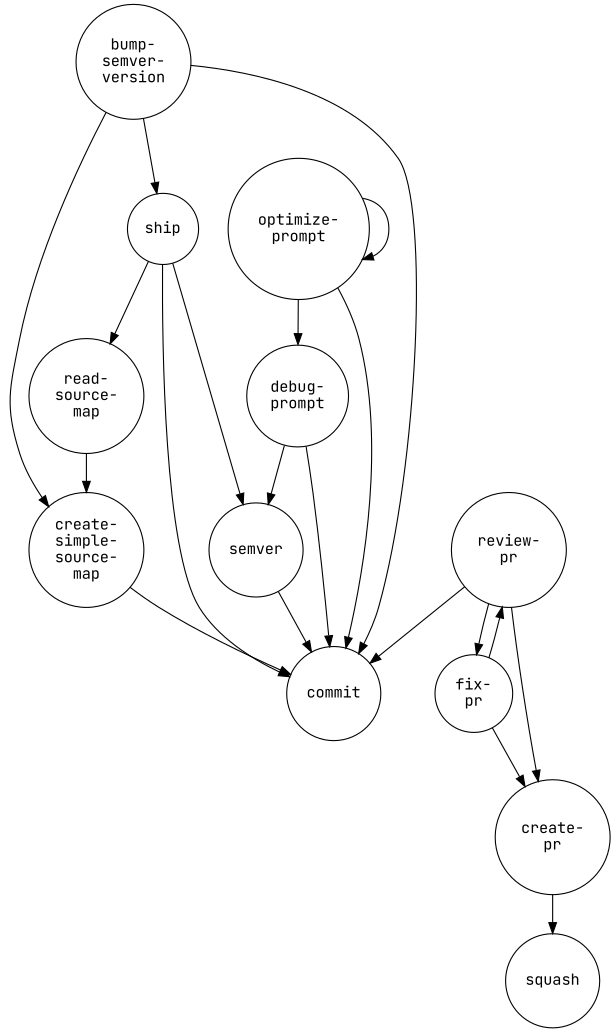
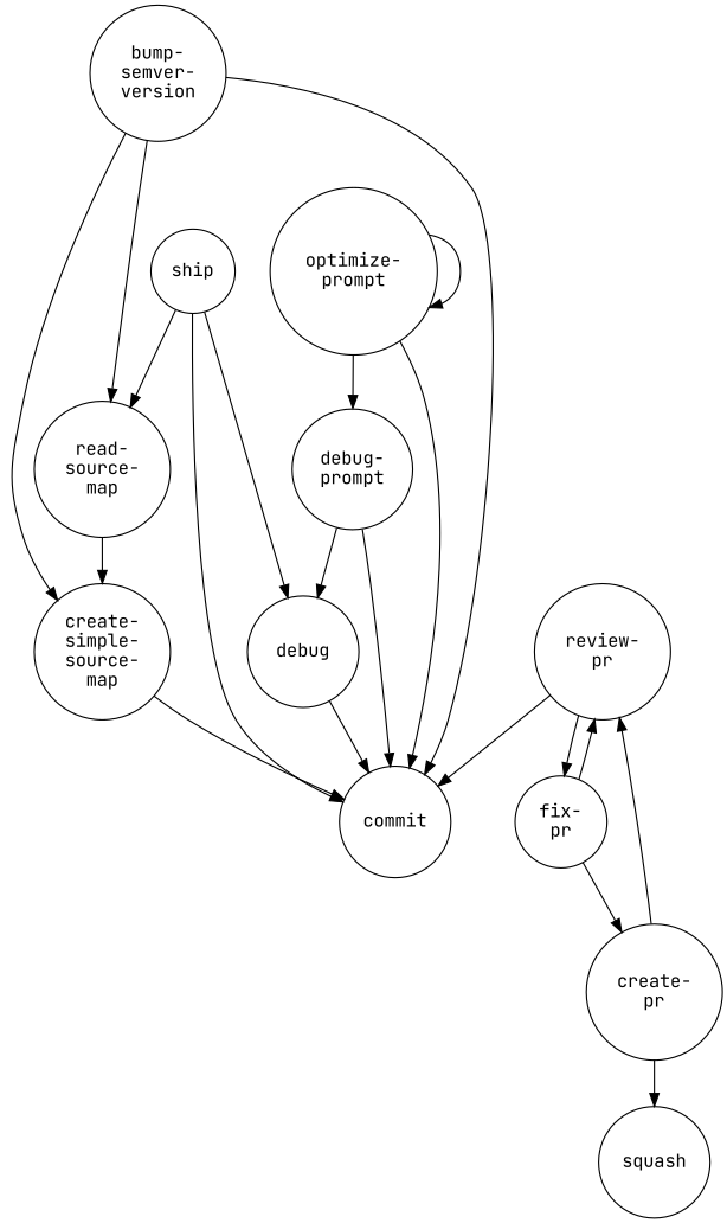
  digraph {
    fontname="JetBrains Mono"
    rankdir=TB
    node [fillcolor=white fontname="JetBrains Mono" shape=circle style=filled]
    edge [color=black fontname="JetBrains Mono"]
    n1 [label="bump-\nsemver-\nversion"]
    n2 [label=commit]
    n3 [label="create-\nsimple-\nsource-\nmap"]
    n4 [label="read-\nsource-\nmap"]
    n5 [label="create-\npr"]
    n6 [label=squash]
-   n7 [label=semver]
+   n7 [label=debug]
    n8 [label="fix-\npr"]
    n9 [label="review-\npr"]
    n10 [label="debug-\nprompt"]
    n11 [label="optimize-\nprompt"]
    n12 [label=ship]
    n1 -> n2
    n1 -> n3
-   n1 -> n12
+   n1 -> n4
    n3 -> n2
    n4 -> n3
    n5 -> n6
    n7 -> n2
    n8 -> n5
    n8 -> n9
    n9 -> n2
-   n9 -> n5
+   n5 -> n9
    n9 -> n8
    n10 -> n2
    n10 -> n7
    n11 -> n2
    n11 -> n10
    n11 -> n11
    n12 -> n2
    n12 -> n4
    n12 -> n7
  }
